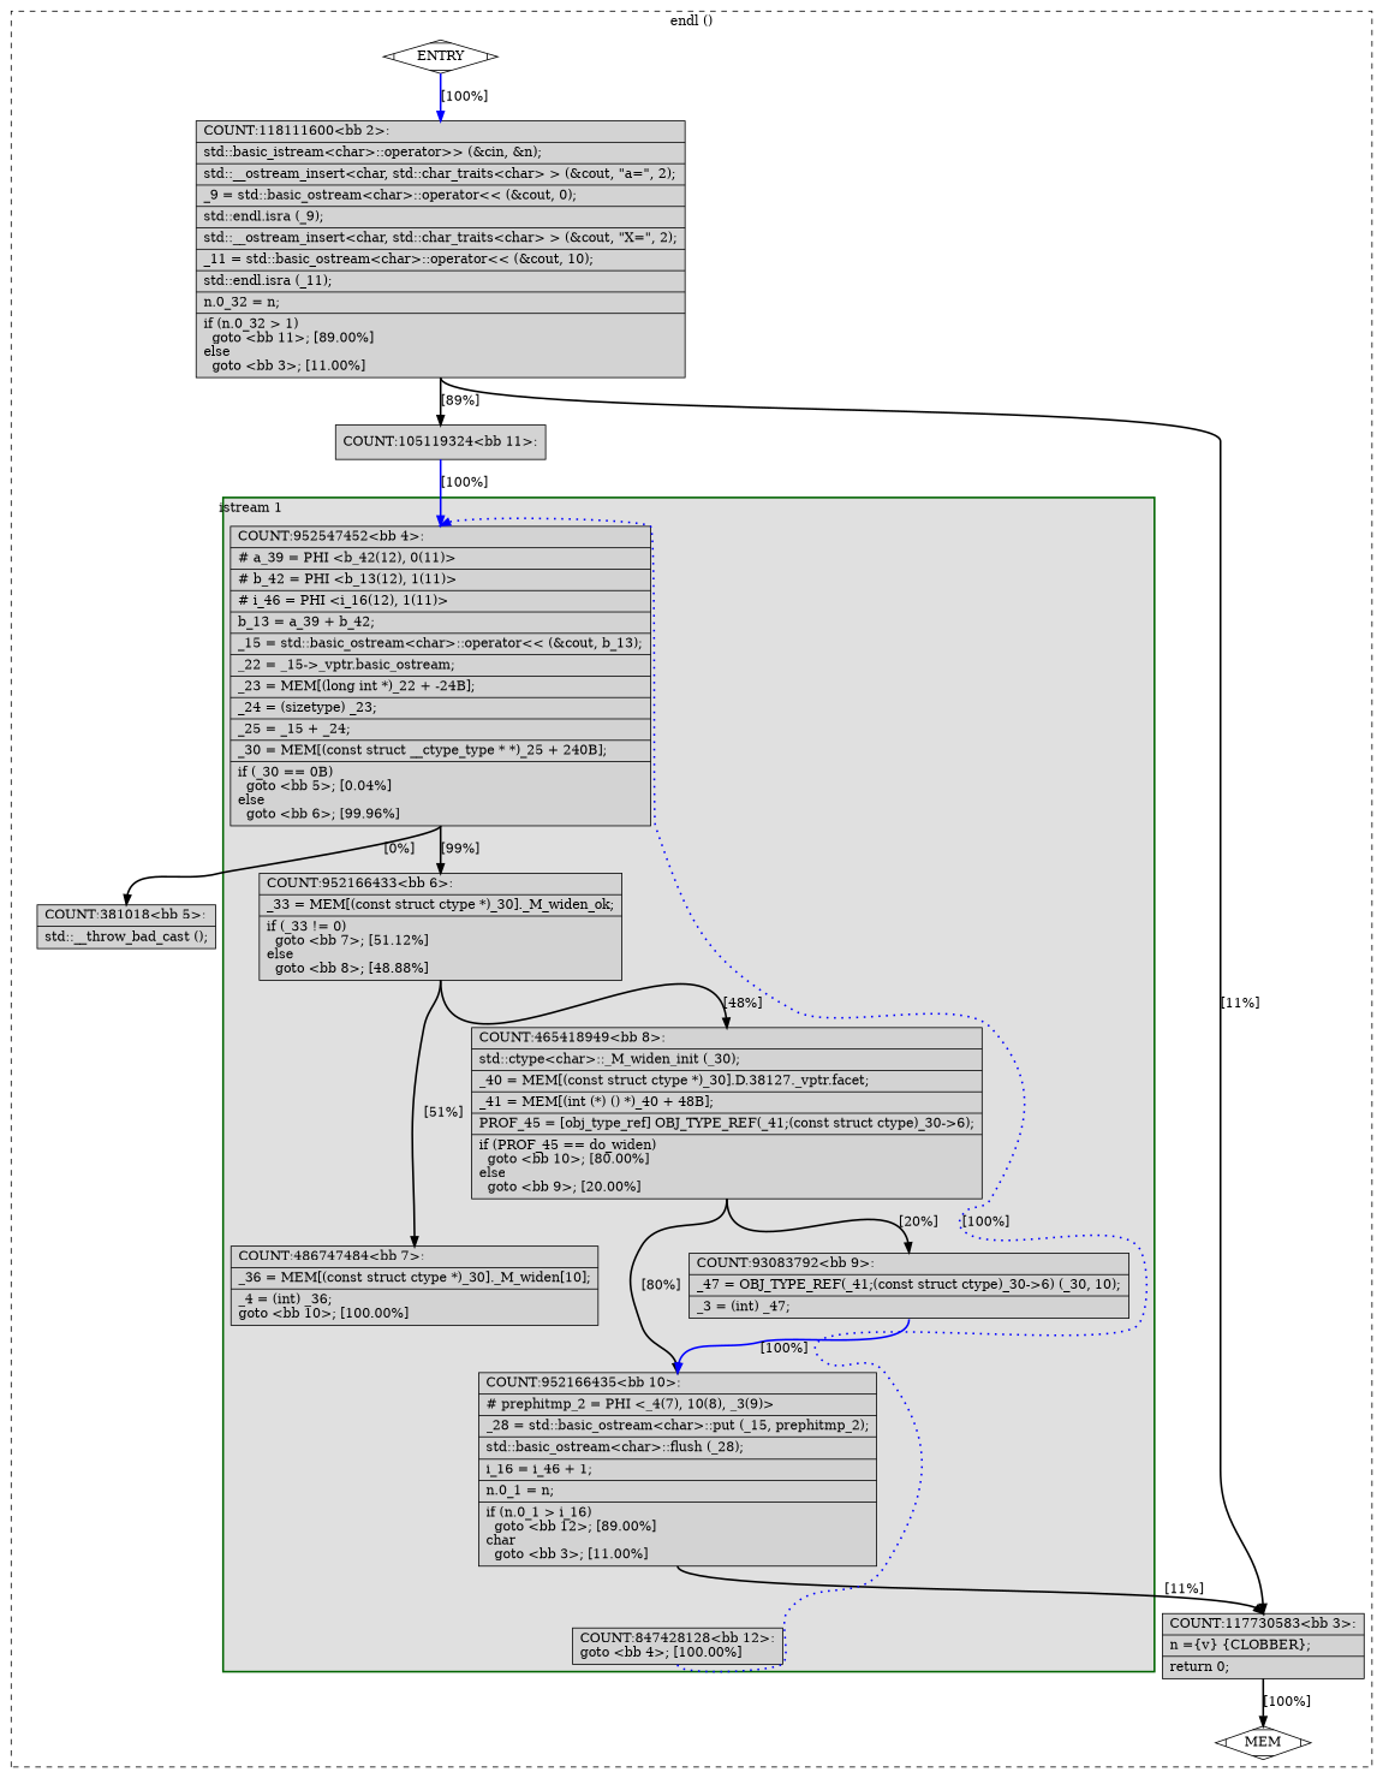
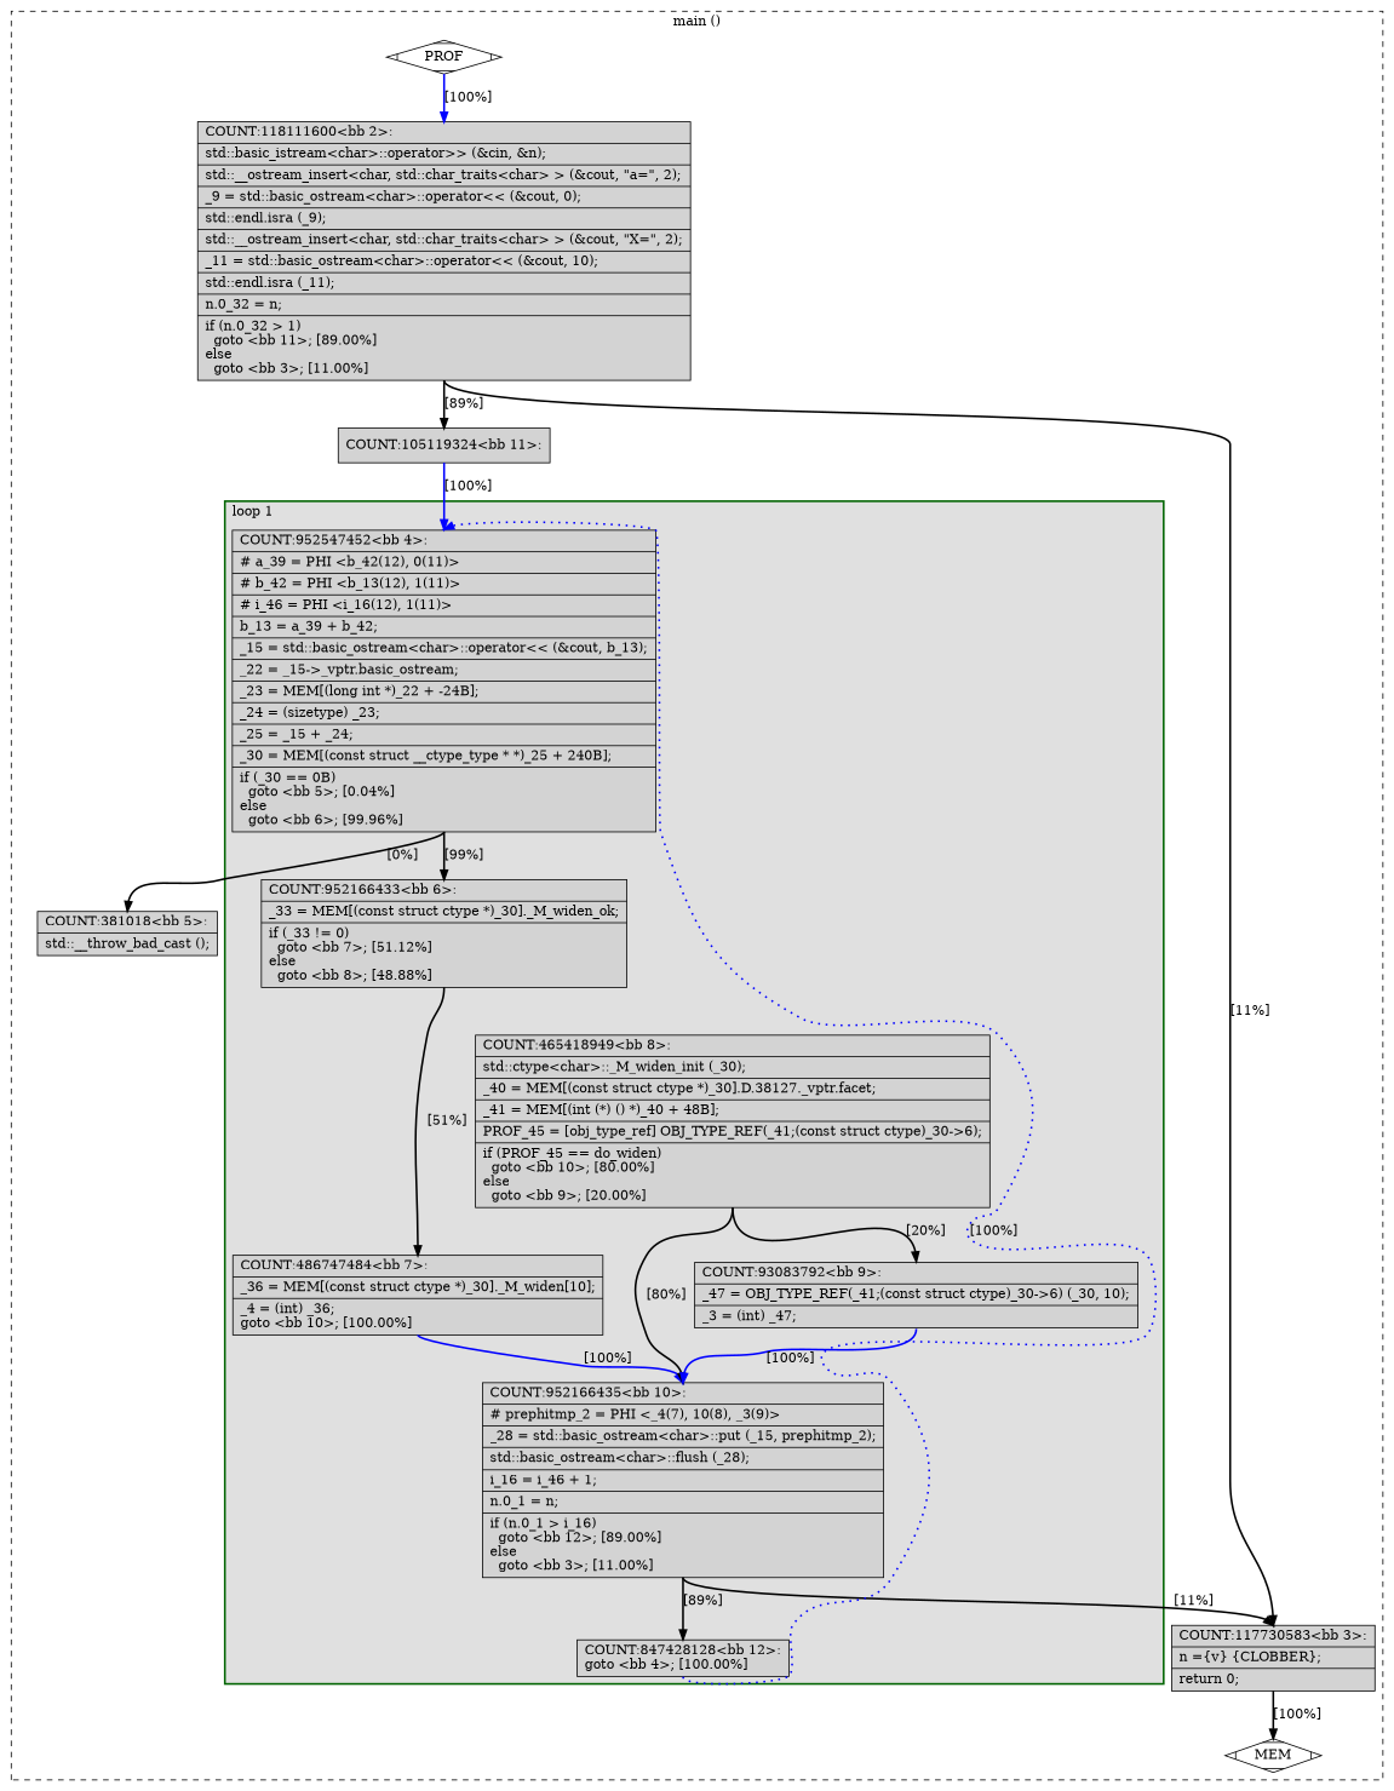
  digraph {
    node [fillcolor=lightgrey shape=record style=filled]
    edge [color=black constraint=true headport=n style="solid,bold" tailport=s weight=10]
    n1 [label="{COUNT:952547452\<bb\ 4\>:\l|#\ a_39\ =\ PHI\ \<b_42(12),\ 0(11)\>\l|#\ b_42\ =\ PHI\ \<b_13(12),\ 1(11)\>\l|#\ i_46\ =\ PHI\ \<i_16(12),\ 1(11)\>\l|b_13\ =\ a_39\ +\ b_42;\l|_15\ =\ std::basic_ostream\<char\>::operator\<\<\ (&cout,\ b_13);\l|_22\ =\ _15-\>_vptr.basic_ostream;\l|_23\ =\ MEM[(long\ int\ *)_22\ +\ -24B];\l|_24\ =\ (sizetype)\ _23;\l|_25\ =\ _15\ +\ _24;\l|_30\ =\ MEM[(const\ struct\ __ctype_type\ *\ *)_25\ +\ 240B];\l|if\ (_30\ ==\ 0B)\l\ \ goto\ \<bb\ 5\>;\ [0.04%]\lelse\l\ \ goto\ \<bb\ 6\>;\ [99.96%]\l}"]
    n2 [label="{COUNT:952166433\<bb\ 6\>:\l|_33\ =\ MEM[(const\ struct\ ctype\ *)_30]._M_widen_ok;\l|if\ (_33\ !=\ 0)\l\ \ goto\ \<bb\ 7\>;\ [51.12%]\lelse\l\ \ goto\ \<bb\ 8\>;\ [48.88%]\l}"]
    n3 [label="{COUNT:486747484\<bb\ 7\>:\l|_36\ =\ MEM[(const\ struct\ ctype\ *)_30]._M_widen[10];\l|_4\ =\ (int)\ _36;\lgoto\ \<bb\ 10\>;\ [100.00%]\l}"]
    n4 [label="{COUNT:465418949\<bb\ 8\>:\l|std::ctype\<char\>::_M_widen_init\ (_30);\l|_40\ =\ MEM[(const\ struct\ ctype\ *)_30].D.38127._vptr.facet;\l|_41\ =\ MEM[(int\ (*)\ ()\ *)_40\ +\ 48B];\l|PROF_45\ =\ [obj_type_ref]\ OBJ_TYPE_REF(_41;(const\ struct\ ctype)_30-\>6);\l|if\ (PROF_45\ ==\ do_widen)\l\ \ goto\ \<bb\ 10\>;\ [80.00%]\lelse\l\ \ goto\ \<bb\ 9\>;\ [20.00%]\l}"]
-   n5 [label="{COUNT:952166435\<bb\ 10\>:\l|#\ prephitmp_2\ =\ PHI\ \<_4(7),\ 10(8),\ _3(9)\>\l|_28\ =\ std::basic_ostream\<char\>::put\ (_15,\ prephitmp_2);\l|std::basic_ostream\<char\>::flush\ (_28);\l|i_16\ =\ i_46\ +\ 1;\l|n.0_1\ =\ n;\l|if\ (n.0_1\ \>\ i_16)\l\ \ goto\ \<bb\ 12\>;\ [89.00%]\lchar\l\ \ goto\ \<bb\ 3\>;\ [11.00%]\l}"]
+   n5 [label="{COUNT:952166435\<bb\ 10\>:\l|#\ prephitmp_2\ =\ PHI\ \<_4(7),\ 10(8),\ _3(9)\>\l|_28\ =\ std::basic_ostream\<char\>::put\ (_15,\ prephitmp_2);\l|std::basic_ostream\<char\>::flush\ (_28);\l|i_16\ =\ i_46\ +\ 1;\l|n.0_1\ =\ n;\l|if\ (n.0_1\ \>\ i_16)\l\ \ goto\ \<bb\ 12\>;\ [89.00%]\lelse\l\ \ goto\ \<bb\ 3\>;\ [11.00%]\l}"]
    n6 [label="{COUNT:93083792\<bb\ 9\>:\l|_47\ =\ OBJ_TYPE_REF(_41;(const\ struct\ ctype)_30-\>6)\ (_30,\ 10);\l|_3\ =\ (int)\ _47;\l}"]
    n7 [label="{COUNT:847428128\<bb\ 12\>:\lgoto\ \<bb\ 4\>;\ [100.00%]\l}"]
    n8 [label="{COUNT:381018\<bb\ 5\>:\l|std::__throw_bad_cast\ ();\l}"]
    n9 [label="{COUNT:117730583\<bb\ 3\>:\l|n\ =\{v\}\ \{CLOBBER\};\l|return\ 0;\l}"]
-   n10 [fillcolor=white label=ENTRY shape=Mdiamond]
+   n10 [fillcolor=white label=PROF shape=Mdiamond]
    n11 [fillcolor=white label=MEM shape=Mdiamond]
    n12 [label="{COUNT:118111600\<bb\ 2\>:\l|std::basic_istream\<char\>::operator\>\>\ (&cin,\ &n);\l|std::__ostream_insert\<char,\ std::char_traits\<char\>\ \>\ (&cout,\ \"a=\",\ 2);\l|_9\ =\ std::basic_ostream\<char\>::operator\<\<\ (&cout,\ 0);\l|std::endl.isra\ (_9);\l|std::__ostream_insert\<char,\ std::char_traits\<char\>\ \>\ (&cout,\ \"X=\",\ 2);\l|_11\ =\ std::basic_ostream\<char\>::operator\<\<\ (&cout,\ 10);\l|std::endl.isra\ (_11);\l|n.0_32\ =\ n;\l|if\ (n.0_32\ \>\ 1)\l\ \ goto\ \<bb\ 11\>;\ [89.00%]\lelse\l\ \ goto\ \<bb\ 3\>;\ [11.00%]\l}"]
    n13 [label="{COUNT:105119324\<bb\ 11\>:\l}"]
    subgraph cluster_1 {
      color=black
-     label="endl ()"
+     label="main ()"
      style=dashed
      n8
      n9
      n10
      n11
      n12
      n13
      subgraph cluster_2 {
        color=darkgreen
        fillcolor=grey88
-       label="istream 1"
+       label="loop 1"
        labeljust=l
        penwidth=2
        style=filled
        n1
        n2
        n3
        n4
        n5
        n6
        n7
      }
    }
    n1 -> n2 [label="[99%]"]
    n1 -> n8 [label="[0%]"]
    n2 -> n3 [label="[51%]"]
-   n2 -> n4 [label="[48%]"]
+   n3 -> n5 [color=blue label="[100%]" weight=100]
    n4 -> n5 [label="[80%]"]
    n4 -> n6 [label="[20%]"]
+   n5 -> n7 [label="[89%]"]
    n5 -> n9 [label="[11%]"]
    n6 -> n5 [color=blue label="[100%]" weight=100]
    n7 -> n1 [color=blue constraint=false label="[100%]" style="dotted,bold"]
    n9 -> n11 [label="[100%]"]
    n10 -> n11 [style=invis color="" weight=""]
    n10 -> n12 [color=blue label="[100%]" weight=100]
    n12 -> n9 [label="[11%]"]
    n12 -> n13 [label="[89%]"]
    n13 -> n1 [color=blue label="[100%]" weight=100]
  }
